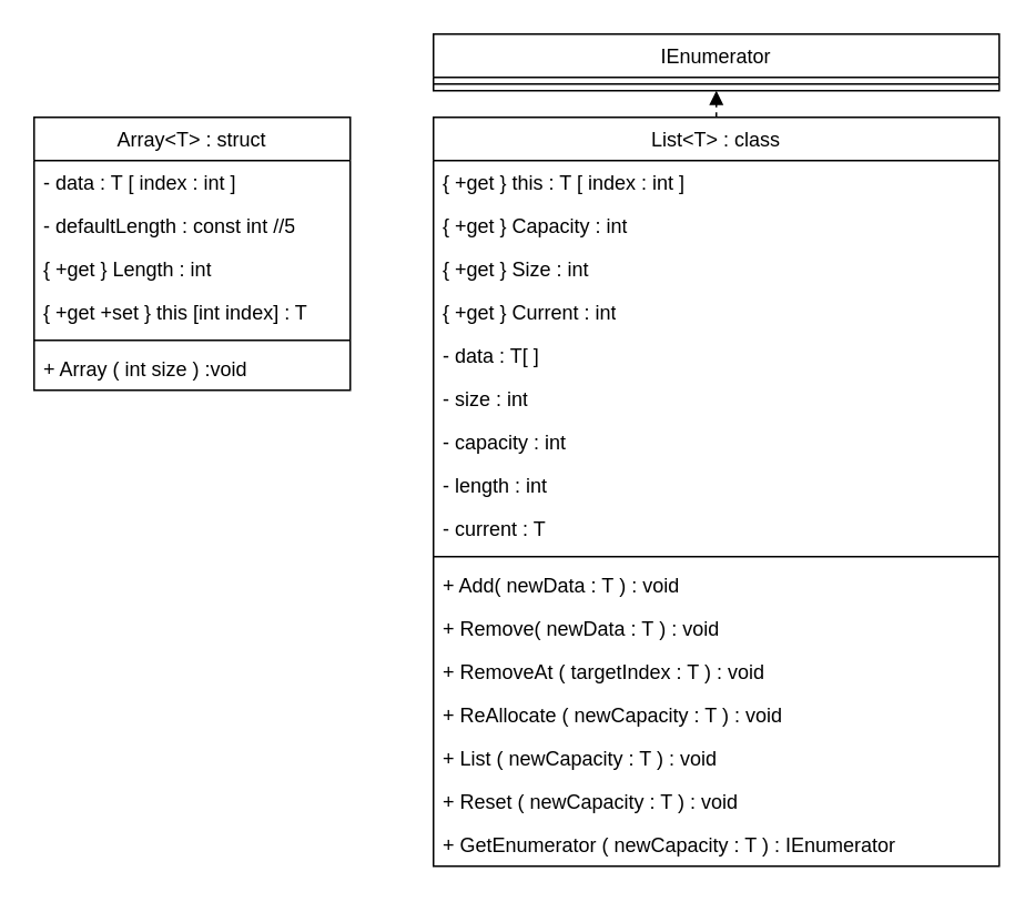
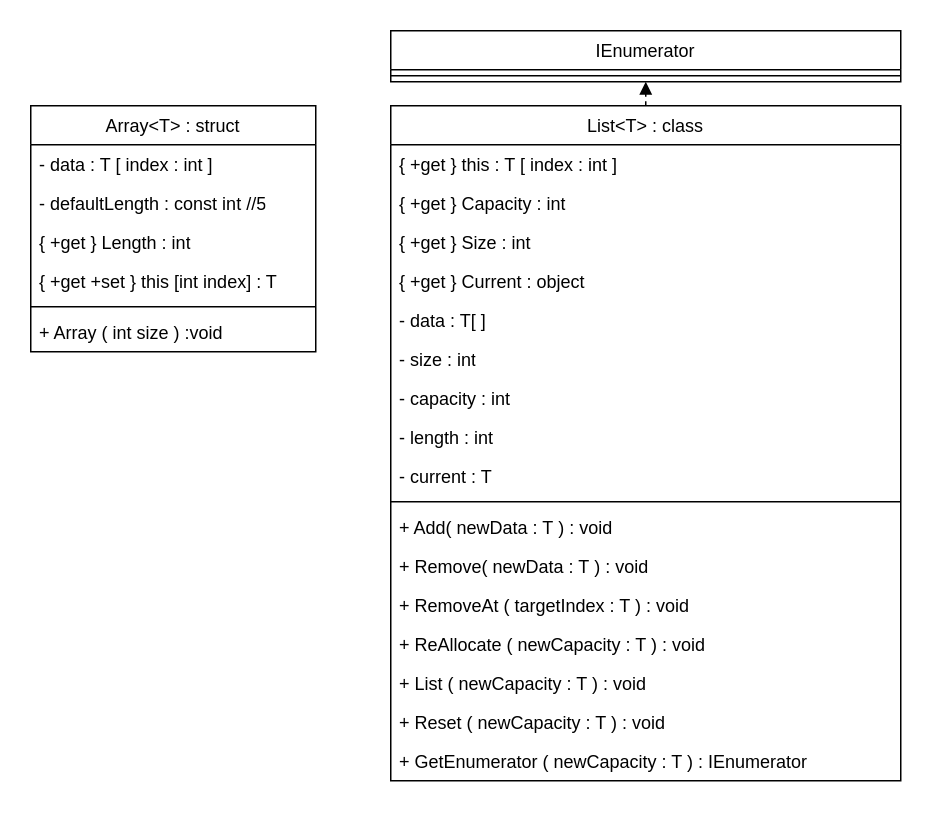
  <mxCell id="0" />
  <mxCell id="1" parent="0" />
  <mxCell id="2" value="&lt;span style=&quot;font-weight: 400;&quot;&gt;Array&amp;lt;T&amp;gt; : struct&lt;/span&gt;" style="swimlane;fontStyle=1;align=center;verticalAlign=top;childLayout=stackLayout;horizontal=1;startSize=26;horizontalStack=0;resizeParent=1;resizeParentMax=0;resizeLast=0;collapsible=1;marginBottom=0;whiteSpace=wrap;html=1;" vertex="1" parent="1"><mxGeometry x="20" y="70" width="190" height="164" as="geometry" /></mxCell>
  <mxCell id="3" value="- data : T [ index : int ]" style="text;strokeColor=none;fillColor=none;align=left;verticalAlign=top;spacingLeft=4;spacingRight=4;overflow=hidden;rotatable=0;points=[[0,0.5],[1,0.5]];portConstraint=eastwest;whiteSpace=wrap;html=1;" vertex="1" parent="2"><mxGeometry y="26" width="190" height="26" as="geometry" /></mxCell>
  <mxCell id="4" value="- defaultLength : const int //5" style="text;strokeColor=none;fillColor=none;align=left;verticalAlign=top;spacingLeft=4;spacingRight=4;overflow=hidden;rotatable=0;points=[[0,0.5],[1,0.5]];portConstraint=eastwest;whiteSpace=wrap;html=1;" vertex="1" parent="2"><mxGeometry y="52" width="190" height="26" as="geometry" /></mxCell>
  <mxCell id="5" value="{ +get } Length : int" style="text;strokeColor=none;fillColor=none;align=left;verticalAlign=top;spacingLeft=4;spacingRight=4;overflow=hidden;rotatable=0;points=[[0,0.5],[1,0.5]];portConstraint=eastwest;whiteSpace=wrap;html=1;" vertex="1" parent="2"><mxGeometry y="78" width="190" height="26" as="geometry" /></mxCell>
  <mxCell id="6" value="{ +get +set } this [int index] : T" style="text;strokeColor=none;fillColor=none;align=left;verticalAlign=top;spacingLeft=4;spacingRight=4;overflow=hidden;rotatable=0;points=[[0,0.5],[1,0.5]];portConstraint=eastwest;whiteSpace=wrap;html=1;" vertex="1" parent="2"><mxGeometry y="104" width="190" height="26" as="geometry" /></mxCell>
  <mxCell id="7" value="" style="line;strokeWidth=1;fillColor=none;align=left;verticalAlign=middle;spacingTop=-1;spacingLeft=3;spacingRight=3;rotatable=0;labelPosition=right;points=[];portConstraint=eastwest;strokeColor=inherit;" vertex="1" parent="2"><mxGeometry y="130" width="190" height="8" as="geometry" /></mxCell>
  <mxCell id="8" value="+ Array ( int size ) :void" style="text;strokeColor=none;fillColor=none;align=left;verticalAlign=top;spacingLeft=4;spacingRight=4;overflow=hidden;rotatable=0;points=[[0,0.5],[1,0.5]];portConstraint=eastwest;whiteSpace=wrap;html=1;" vertex="1" parent="2"><mxGeometry y="138" width="190" height="26" as="geometry" /></mxCell>
  <mxCell id="9" value="&lt;span style=&quot;font-weight: 400;&quot;&gt;List&amp;lt;T&amp;gt; : class&lt;/span&gt;" style="swimlane;fontStyle=1;align=center;verticalAlign=top;childLayout=stackLayout;horizontal=1;startSize=26;horizontalStack=0;resizeParent=1;resizeParentMax=0;resizeLast=0;collapsible=1;marginBottom=0;whiteSpace=wrap;html=1;" vertex="1" parent="1"><mxGeometry x="260" y="70" width="340" height="450" as="geometry" /></mxCell>
  <mxCell id="10" value="{ +get } this : T [ index : int ]" style="text;strokeColor=none;fillColor=none;align=left;verticalAlign=top;spacingLeft=4;spacingRight=4;overflow=hidden;rotatable=0;points=[[0,0.5],[1,0.5]];portConstraint=eastwest;whiteSpace=wrap;html=1;" vertex="1" parent="9"><mxGeometry y="26" width="340" height="26" as="geometry" /></mxCell>
  <mxCell id="11" value="{ +get } Capacity : int" style="text;strokeColor=none;fillColor=none;align=left;verticalAlign=top;spacingLeft=4;spacingRight=4;overflow=hidden;rotatable=0;points=[[0,0.5],[1,0.5]];portConstraint=eastwest;whiteSpace=wrap;html=1;" vertex="1" parent="9"><mxGeometry y="52" width="340" height="26" as="geometry" /></mxCell>
  <mxCell id="12" value="{ +get } Size : int" style="text;strokeColor=none;fillColor=none;align=left;verticalAlign=top;spacingLeft=4;spacingRight=4;overflow=hidden;rotatable=0;points=[[0,0.5],[1,0.5]];portConstraint=eastwest;whiteSpace=wrap;html=1;" vertex="1" parent="9"><mxGeometry y="78" width="340" height="26" as="geometry" /></mxCell>
- <mxCell id="13" value="{ +get } Current : int" style="text;strokeColor=none;fillColor=none;align=left;verticalAlign=top;spacingLeft=4;spacingRight=4;overflow=hidden;rotatable=0;points=[[0,0.5],[1,0.5]];portConstraint=eastwest;whiteSpace=wrap;html=1;" vertex="1" parent="9"><mxGeometry y="104" width="340" height="26" as="geometry" /></mxCell>
+ <mxCell id="13" value="{ +get } Current : object" style="text;strokeColor=none;fillColor=none;align=left;verticalAlign=top;spacingLeft=4;spacingRight=4;overflow=hidden;rotatable=0;points=[[0,0.5],[1,0.5]];portConstraint=eastwest;whiteSpace=wrap;html=1;" vertex="1" parent="9"><mxGeometry y="104" width="340" height="26" as="geometry" /></mxCell>
  <mxCell id="14" value="- data : T[ ]" style="text;strokeColor=none;fillColor=none;align=left;verticalAlign=top;spacingLeft=4;spacingRight=4;overflow=hidden;rotatable=0;points=[[0,0.5],[1,0.5]];portConstraint=eastwest;whiteSpace=wrap;html=1;" vertex="1" parent="9"><mxGeometry y="130" width="340" height="26" as="geometry" /></mxCell>
  <mxCell id="15" value="- size : int" style="text;strokeColor=none;fillColor=none;align=left;verticalAlign=top;spacingLeft=4;spacingRight=4;overflow=hidden;rotatable=0;points=[[0,0.5],[1,0.5]];portConstraint=eastwest;whiteSpace=wrap;html=1;" vertex="1" parent="9"><mxGeometry y="156" width="340" height="26" as="geometry" /></mxCell>
  <mxCell id="16" value="- capacity : int" style="text;strokeColor=none;fillColor=none;align=left;verticalAlign=top;spacingLeft=4;spacingRight=4;overflow=hidden;rotatable=0;points=[[0,0.5],[1,0.5]];portConstraint=eastwest;whiteSpace=wrap;html=1;" vertex="1" parent="9"><mxGeometry y="182" width="340" height="26" as="geometry" /></mxCell>
  <mxCell id="17" value="- length : int" style="text;strokeColor=none;fillColor=none;align=left;verticalAlign=top;spacingLeft=4;spacingRight=4;overflow=hidden;rotatable=0;points=[[0,0.5],[1,0.5]];portConstraint=eastwest;whiteSpace=wrap;html=1;" vertex="1" parent="9"><mxGeometry y="208" width="340" height="26" as="geometry" /></mxCell>
  <mxCell id="18" value="- current : T" style="text;strokeColor=none;fillColor=none;align=left;verticalAlign=top;spacingLeft=4;spacingRight=4;overflow=hidden;rotatable=0;points=[[0,0.5],[1,0.5]];portConstraint=eastwest;whiteSpace=wrap;html=1;" vertex="1" parent="9"><mxGeometry y="234" width="340" height="26" as="geometry" /></mxCell>
  <mxCell id="19" value="" style="line;strokeWidth=1;fillColor=none;align=left;verticalAlign=middle;spacingTop=-1;spacingLeft=3;spacingRight=3;rotatable=0;labelPosition=right;points=[];portConstraint=eastwest;strokeColor=inherit;" vertex="1" parent="9"><mxGeometry y="260" width="340" height="8" as="geometry" /></mxCell>
  <mxCell id="20" value="+ Add( newData : T&amp;nbsp;) : void" style="text;strokeColor=none;fillColor=none;align=left;verticalAlign=top;spacingLeft=4;spacingRight=4;overflow=hidden;rotatable=0;points=[[0,0.5],[1,0.5]];portConstraint=eastwest;whiteSpace=wrap;html=1;" vertex="1" parent="9"><mxGeometry y="268" width="340" height="26" as="geometry" /></mxCell>
  <mxCell id="21" value="+ Remove( newData : T&amp;nbsp;) : void" style="text;strokeColor=none;fillColor=none;align=left;verticalAlign=top;spacingLeft=4;spacingRight=4;overflow=hidden;rotatable=0;points=[[0,0.5],[1,0.5]];portConstraint=eastwest;whiteSpace=wrap;html=1;" vertex="1" parent="9"><mxGeometry y="294" width="340" height="26" as="geometry" /></mxCell>
  <mxCell id="22" value="+ RemoveAt ( targetIndex : T ) : void" style="text;strokeColor=none;fillColor=none;align=left;verticalAlign=top;spacingLeft=4;spacingRight=4;overflow=hidden;rotatable=0;points=[[0,0.5],[1,0.5]];portConstraint=eastwest;whiteSpace=wrap;html=1;" vertex="1" parent="9"><mxGeometry y="320" width="340" height="26" as="geometry" /></mxCell>
  <mxCell id="23" value="+ ReAllocate ( newCapacity : T ) : void" style="text;strokeColor=none;fillColor=none;align=left;verticalAlign=top;spacingLeft=4;spacingRight=4;overflow=hidden;rotatable=0;points=[[0,0.5],[1,0.5]];portConstraint=eastwest;whiteSpace=wrap;html=1;" vertex="1" parent="9"><mxGeometry y="346" width="340" height="26" as="geometry" /></mxCell>
  <mxCell id="24" value="+ List ( newCapacity : T ) : void" style="text;strokeColor=none;fillColor=none;align=left;verticalAlign=top;spacingLeft=4;spacingRight=4;overflow=hidden;rotatable=0;points=[[0,0.5],[1,0.5]];portConstraint=eastwest;whiteSpace=wrap;html=1;" vertex="1" parent="9"><mxGeometry y="372" width="340" height="26" as="geometry" /></mxCell>
  <mxCell id="25" value="+ Reset ( newCapacity : T ) : void" style="text;strokeColor=none;fillColor=none;align=left;verticalAlign=top;spacingLeft=4;spacingRight=4;overflow=hidden;rotatable=0;points=[[0,0.5],[1,0.5]];portConstraint=eastwest;whiteSpace=wrap;html=1;" vertex="1" parent="9"><mxGeometry y="398" width="340" height="26" as="geometry" /></mxCell>
  <mxCell id="26" value="+ GetEnumerator ( newCapacity : T ) : IEnumerator" style="text;strokeColor=none;fillColor=none;align=left;verticalAlign=top;spacingLeft=4;spacingRight=4;overflow=hidden;rotatable=0;points=[[0,0.5],[1,0.5]];portConstraint=eastwest;whiteSpace=wrap;html=1;" vertex="1" parent="9"><mxGeometry y="424" width="340" height="26" as="geometry" /></mxCell>
  <mxCell id="27" value="&lt;span style=&quot;font-weight: 400;&quot;&gt;IEnumerator&lt;/span&gt;" style="swimlane;fontStyle=1;align=center;verticalAlign=top;childLayout=stackLayout;horizontal=1;startSize=26;horizontalStack=0;resizeParent=1;resizeParentMax=0;resizeLast=0;collapsible=1;marginBottom=0;whiteSpace=wrap;html=1;" vertex="1" parent="1"><mxGeometry x="260" y="20" width="340" height="34" as="geometry" /></mxCell>
  <mxCell id="28" value="" style="line;strokeWidth=1;fillColor=none;align=left;verticalAlign=middle;spacingTop=-1;spacingLeft=3;spacingRight=3;rotatable=0;labelPosition=right;points=[];portConstraint=eastwest;strokeColor=inherit;" vertex="1" parent="27"><mxGeometry y="26" width="340" height="8" as="geometry" /></mxCell>
  <mxCell id="29" value="" style="html=1;verticalAlign=bottom;endArrow=block;curved=0;rounded=0;entryX=0.5;entryY=1;entryDx=0;entryDy=0;exitX=0.5;exitY=0;exitDx=0;exitDy=0;dashed=1;" edge="1" parent="1" source="9" target="27"><mxGeometry width="80" relative="1" as="geometry"><mxPoint x="320" y="50" as="sourcePoint" /><mxPoint x="400" y="50" as="targetPoint" /></mxGeometry></mxCell>
